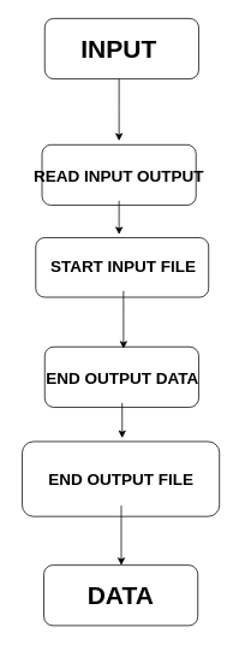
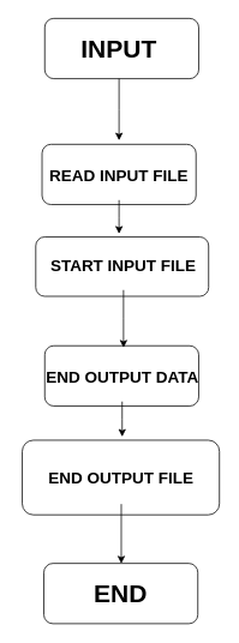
  <mxCell id="0" />
  <mxCell id="1" parent="0" />
  <mxCell id="2" value="" style="rounded=1;whiteSpace=wrap;html=1;" vertex="1" parent="1"><mxGeometry x="49" y="20" width="171" height="67" as="geometry" /></mxCell>
  <mxCell id="3" style="edgeStyle=orthogonalEdgeStyle;rounded=0;orthogonalLoop=1;jettySize=auto;html=1;fontSize=28;" edge="1" parent="1" source="4"><mxGeometry relative="1" as="geometry"><mxPoint x="131.5" y="155.619" as="targetPoint" /></mxGeometry></mxCell>
  <mxCell id="4" value="INPUT" style="text;html=1;strokeColor=none;fillColor=none;align=center;verticalAlign=middle;whiteSpace=wrap;rounded=0;fontStyle=1;fontSize=28;" vertex="1" parent="1"><mxGeometry x="69" y="20" width="125" height="67" as="geometry" /></mxCell>
  <mxCell id="5" value="" style="rounded=1;whiteSpace=wrap;html=1;" vertex="1" parent="1"><mxGeometry x="48" y="626" width="171" height="67" as="geometry" /></mxCell>
- <mxCell id="6" value="DATA" style="text;html=1;strokeColor=none;fillColor=none;align=center;verticalAlign=middle;whiteSpace=wrap;rounded=0;fontStyle=1;fontSize=28;" vertex="1" parent="1"><mxGeometry x="71" y="626" width="125" height="67" as="geometry" /></mxCell>
+ <mxCell id="6" value="END" style="text;html=1;strokeColor=none;fillColor=none;align=center;verticalAlign=middle;whiteSpace=wrap;rounded=0;fontStyle=1;fontSize=28;" vertex="1" parent="1"><mxGeometry x="71" y="626" width="125" height="67" as="geometry" /></mxCell>
  <mxCell id="7" value="" style="rounded=1;whiteSpace=wrap;html=1;" vertex="1" parent="1"><mxGeometry x="46" y="160" width="171" height="67" as="geometry" /></mxCell>
  <mxCell id="8" style="edgeStyle=orthogonalEdgeStyle;rounded=0;orthogonalLoop=1;jettySize=auto;html=1;fontSize=28;" edge="1" parent="1" source="9"><mxGeometry relative="1" as="geometry"><mxPoint x="131.5" y="259.429" as="targetPoint" /></mxGeometry></mxCell>
- <mxCell id="9" value="&lt;font style=&quot;font-size: 18px&quot;&gt;READ INPUT OUTPUT&lt;/font&gt;" style="text;html=1;strokeColor=none;fillColor=none;align=center;verticalAlign=middle;whiteSpace=wrap;rounded=0;fontStyle=1;fontSize=28;" vertex="1" parent="1"><mxGeometry x="20" y="160" width="223" height="62" as="geometry" /></mxCell>
+ <mxCell id="9" value="&lt;font style=&quot;font-size: 18px&quot;&gt;READ INPUT FILE&lt;/font&gt;" style="text;html=1;strokeColor=none;fillColor=none;align=center;verticalAlign=middle;whiteSpace=wrap;rounded=0;fontStyle=1;fontSize=28;" vertex="1" parent="1"><mxGeometry x="20" y="160" width="223" height="62" as="geometry" /></mxCell>
  <mxCell id="10" value="" style="rounded=1;whiteSpace=wrap;html=1;" vertex="1" parent="1"><mxGeometry x="39" y="263" width="192" height="66" as="geometry" /></mxCell>
  <mxCell id="11" value="" style="rounded=1;whiteSpace=wrap;html=1;" vertex="1" parent="1"><mxGeometry x="49" y="384" width="171" height="67" as="geometry" /></mxCell>
  <mxCell id="12" style="edgeStyle=orthogonalEdgeStyle;rounded=0;orthogonalLoop=1;jettySize=auto;html=1;fontSize=28;" edge="1" parent="1" source="13"><mxGeometry relative="1" as="geometry"><mxPoint x="136.5" y="386.095" as="targetPoint" /></mxGeometry></mxCell>
  <mxCell id="13" value="&lt;span style=&quot;font-size: 18px&quot;&gt;START INPUT FILE&lt;/span&gt;" style="text;html=1;strokeColor=none;fillColor=none;align=center;verticalAlign=middle;whiteSpace=wrap;rounded=0;fontStyle=1;fontSize=28;" vertex="1" parent="1"><mxGeometry x="34" y="260" width="205" height="62" as="geometry" /></mxCell>
  <mxCell id="14" style="edgeStyle=orthogonalEdgeStyle;rounded=0;orthogonalLoop=1;jettySize=auto;html=1;fontSize=28;" edge="1" parent="1" source="15"><mxGeometry relative="1" as="geometry"><mxPoint x="135" y="485.143" as="targetPoint" /></mxGeometry></mxCell>
  <mxCell id="15" value="&lt;span style=&quot;font-size: 18px&quot;&gt;END OUTPUT DATA&lt;/span&gt;" style="text;html=1;strokeColor=none;fillColor=none;align=center;verticalAlign=middle;whiteSpace=wrap;rounded=0;fontStyle=1;fontSize=28;" vertex="1" parent="1"><mxGeometry x="32.5" y="384" width="205" height="62" as="geometry" /></mxCell>
  <mxCell id="16" value="" style="rounded=1;whiteSpace=wrap;html=1;" vertex="1" parent="1"><mxGeometry x="24" y="489" width="219" height="83" as="geometry" /></mxCell>
  <mxCell id="17" style="edgeStyle=orthogonalEdgeStyle;rounded=0;orthogonalLoop=1;jettySize=auto;html=1;fontSize=28;" edge="1" parent="1" source="18"><mxGeometry relative="1" as="geometry"><mxPoint x="134" y="626.095" as="targetPoint" /></mxGeometry></mxCell>
  <mxCell id="18" value="&lt;span style=&quot;font-size: 18px&quot;&gt;END OUTPUT FILE&lt;/span&gt;" style="text;html=1;strokeColor=none;fillColor=none;align=center;verticalAlign=middle;whiteSpace=wrap;rounded=0;fontStyle=1;fontSize=28;" vertex="1" parent="1"><mxGeometry x="29" y="494" width="210" height="66" as="geometry" /></mxCell>
